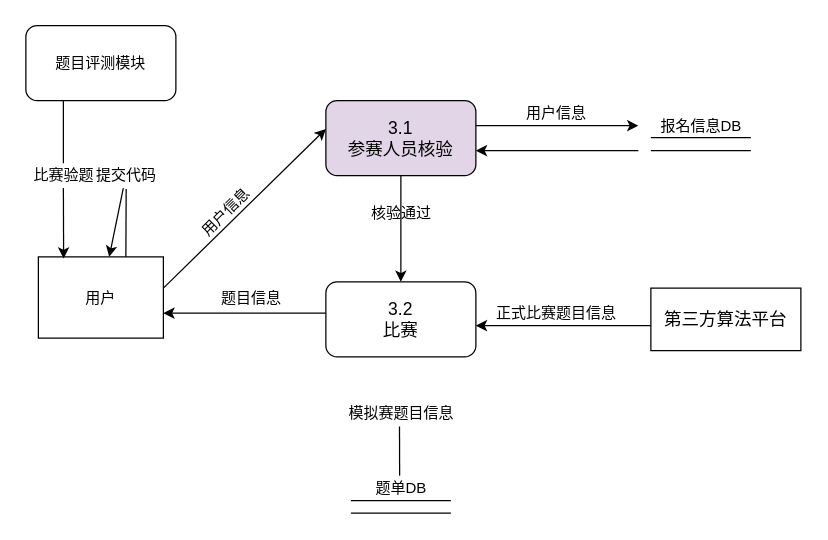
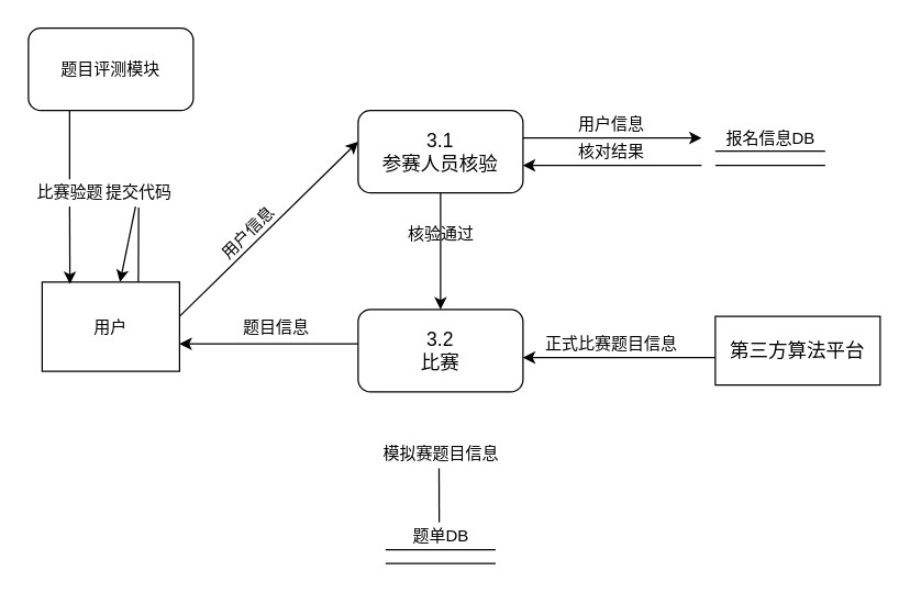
  <mxCell id="0" />
  <mxCell id="1" parent="0" />
  <mxCell id="2" value="用户" style="rounded=0;whiteSpace=wrap;html=1;" parent="1" vertex="1"><mxGeometry x="30" y="205" width="100" height="65" as="geometry" /></mxCell>
  <mxCell id="3" value="" style="endArrow=classic;html=1;rounded=0;entryX=0;entryY=0.378;entryDx=0;entryDy=0;entryPerimeter=0;" parent="1" target="18" edge="1"><mxGeometry width="50" height="50" relative="1" as="geometry"><mxPoint x="130" y="230" as="sourcePoint" /><mxPoint x="250" y="110" as="targetPoint" /></mxGeometry></mxCell>
  <mxCell id="4" value="用户信息" style="text;html=1;resizable=0;autosize=1;align=center;verticalAlign=middle;points=[];fillColor=none;strokeColor=none;rounded=0;rotation=-45;" parent="1" vertex="1"><mxGeometry x="150" y="160" width="60" height="20" as="geometry" /></mxCell>
  <mxCell id="5" value="" style="endArrow=classic;html=1;rounded=0;fontSize=14;" parent="1" edge="1"><mxGeometry width="50" height="50" relative="1" as="geometry"><mxPoint x="260" y="250" as="sourcePoint" /><mxPoint x="130" y="250" as="targetPoint" /></mxGeometry></mxCell>
  <mxCell id="6" value="3.2&lt;br&gt;比赛" style="rounded=1;whiteSpace=wrap;html=1;fontSize=14;" parent="1" vertex="1"><mxGeometry x="260" y="225" width="120" height="60" as="geometry" /></mxCell>
  <mxCell id="7" value="" style="endArrow=classic;html=1;rounded=0;fontSize=14;" parent="1" edge="1"><mxGeometry width="50" height="50" relative="1" as="geometry"><mxPoint x="520" y="260" as="sourcePoint" /><mxPoint x="380" y="260" as="targetPoint" /></mxGeometry></mxCell>
  <mxCell id="8" value="第三方算法平台" style="rounded=0;whiteSpace=wrap;html=1;fontSize=14;" parent="1" vertex="1"><mxGeometry x="520" y="230" width="120" height="50" as="geometry" /></mxCell>
  <mxCell id="9" value="" style="endArrow=none;html=1;rounded=0;fontSize=14;" parent="1" edge="1"><mxGeometry width="50" height="50" relative="1" as="geometry"><mxPoint x="520" y="120" as="sourcePoint" /><mxPoint x="600" y="120" as="targetPoint" /></mxGeometry></mxCell>
  <mxCell id="10" value="" style="endArrow=none;html=1;rounded=0;fontSize=14;" parent="1" edge="1"><mxGeometry width="50" height="50" relative="1" as="geometry"><mxPoint x="520" y="109.5" as="sourcePoint" /><mxPoint x="600" y="109.5" as="targetPoint" /></mxGeometry></mxCell>
  <mxCell id="11" value="" style="endArrow=none;html=1;rounded=0;fontSize=14;" parent="1" edge="1"><mxGeometry width="50" height="50" relative="1" as="geometry"><mxPoint x="280" y="400" as="sourcePoint" /><mxPoint x="360" y="400" as="targetPoint" /></mxGeometry></mxCell>
  <mxCell id="12" value="" style="endArrow=none;html=1;rounded=0;fontSize=14;" parent="1" edge="1"><mxGeometry width="50" height="50" relative="1" as="geometry"><mxPoint x="280" y="410" as="sourcePoint" /><mxPoint x="360" y="410" as="targetPoint" /></mxGeometry></mxCell>
  <mxCell id="13" value="&lt;font style=&quot;font-size: 12px&quot;&gt;报名信息DB&lt;/font&gt;" style="text;html=1;resizable=0;autosize=1;align=center;verticalAlign=middle;points=[];fillColor=none;strokeColor=none;rounded=0;fontSize=14;" parent="1" vertex="1"><mxGeometry x="520" y="90" width="80" height="20" as="geometry" /></mxCell>
  <mxCell id="14" value="题单DB" style="text;html=1;resizable=0;autosize=1;align=center;verticalAlign=middle;points=[];fillColor=none;strokeColor=none;rounded=0;fontSize=12;" parent="1" vertex="1"><mxGeometry x="290" y="380" width="60" height="20" as="geometry" /></mxCell>
  <mxCell id="15" value="模拟赛题目信息" style="text;html=1;resizable=0;autosize=1;align=center;verticalAlign=middle;points=[];fillColor=none;strokeColor=none;rounded=0;fontSize=12;" parent="1" vertex="1"><mxGeometry x="270" y="320" width="100" height="20" as="geometry" /></mxCell>
  <mxCell id="16" value="" style="endArrow=none;html=1;rounded=0;fontSize=14;entryX=0.489;entryY=1.033;entryDx=0;entryDy=0;entryPerimeter=0;" parent="1" target="15" edge="1"><mxGeometry width="50" height="50" relative="1" as="geometry"><mxPoint x="319" y="380" as="sourcePoint" /><mxPoint x="318.68" y="281.98" as="targetPoint" /></mxGeometry></mxCell>
  <mxCell id="17" value="核验通过" style="text;html=1;resizable=0;autosize=1;align=center;verticalAlign=middle;points=[];fillColor=none;strokeColor=none;rounded=0;fontSize=12;" parent="1" vertex="1"><mxGeometry x="290" y="160" width="60" height="20" as="geometry" /></mxCell>
- <mxCell id="18" value="3.1&lt;br style=&quot;font-size: 14px;&quot;&gt;参赛人员核验" style="rounded=1;whiteSpace=wrap;html=1;fontSize=14;fillColor=#e1d5e7;" parent="1" vertex="1"><mxGeometry x="260" y="80" width="120" height="60" as="geometry" /></mxCell>
+ <mxCell id="18" value="3.1&lt;br style=&quot;font-size: 14px;&quot;&gt;参赛人员核验" style="rounded=1;whiteSpace=wrap;html=1;fontSize=14;" parent="1" vertex="1"><mxGeometry x="260" y="80" width="120" height="60" as="geometry" /></mxCell>
  <mxCell id="19" value="" style="endArrow=classic;html=1;rounded=0;fontSize=14;" parent="1" edge="1"><mxGeometry width="50" height="50" relative="1" as="geometry"><mxPoint x="380" y="100" as="sourcePoint" /><mxPoint x="510" y="100" as="targetPoint" /></mxGeometry></mxCell>
  <mxCell id="20" value="" style="endArrow=classic;html=1;rounded=0;fontSize=14;" parent="1" edge="1"><mxGeometry width="50" height="50" relative="1" as="geometry"><mxPoint x="510" y="120" as="sourcePoint" /><mxPoint x="380" y="120" as="targetPoint" /></mxGeometry></mxCell>
  <mxCell id="21" value="" style="endArrow=classic;html=1;rounded=0;fontSize=14;" parent="1" target="6" edge="1"><mxGeometry width="50" height="50" relative="1" as="geometry"><mxPoint x="320" y="140" as="sourcePoint" /><mxPoint x="370" y="90" as="targetPoint" /></mxGeometry></mxCell>
  <mxCell id="22" value="用户信息" style="text;html=1;resizable=0;autosize=1;align=center;verticalAlign=middle;points=[];fillColor=none;strokeColor=none;rounded=0;fontSize=12;" parent="1" vertex="1"><mxGeometry x="414" y="80" width="60" height="20" as="geometry" /></mxCell>
+ <mxCell id="23" value="核对结果" style="text;html=1;resizable=0;autosize=1;align=center;verticalAlign=middle;points=[];fillColor=none;strokeColor=none;rounded=0;fontSize=12;" parent="1" vertex="1"><mxGeometry x="414" y="100" width="60" height="20" as="geometry" /></mxCell>
  <mxCell id="24" value="正式比赛题目信息" style="text;html=1;resizable=0;autosize=1;align=center;verticalAlign=middle;points=[];fillColor=none;strokeColor=none;rounded=0;fontSize=12;" parent="1" vertex="1"><mxGeometry x="389" y="240" width="110" height="20" as="geometry" /></mxCell>
  <mxCell id="25" value="题目评测模块" style="rounded=1;whiteSpace=wrap;html=1;fontSize=12;" parent="1" vertex="1"><mxGeometry x="20" y="20" width="120" height="60" as="geometry" /></mxCell>
  <mxCell id="26" value="题目信息" style="text;html=1;resizable=0;autosize=1;align=center;verticalAlign=middle;points=[];fillColor=none;strokeColor=none;rounded=0;fontSize=12;" parent="1" vertex="1"><mxGeometry x="170" y="227.5" width="60" height="20" as="geometry" /></mxCell>
  <mxCell id="27" value="" style="endArrow=classic;html=1;rounded=0;startArrow=none;" edge="1" parent="1" source="28" target="2"><mxGeometry width="50" height="50" relative="1" as="geometry"><mxPoint x="100" y="205" as="sourcePoint" /><mxPoint x="150" y="155" as="targetPoint" /></mxGeometry></mxCell>
  <mxCell id="28" value="提交代码" style="text;html=1;resizable=0;autosize=1;align=center;verticalAlign=middle;points=[];fillColor=none;strokeColor=none;rounded=0;" vertex="1" parent="1"><mxGeometry x="70" y="130" width="60" height="20" as="geometry" /></mxCell>
  <mxCell id="29" value="" style="endArrow=none;html=1;rounded=0;entryX=0.504;entryY=1.039;entryDx=0;entryDy=0;entryPerimeter=0;" edge="1" parent="1" target="28"><mxGeometry width="50" height="50" relative="1" as="geometry"><mxPoint x="100" y="205" as="sourcePoint" /><mxPoint x="100.76" y="79.1" as="targetPoint" /></mxGeometry></mxCell>
  <mxCell id="30" value="" style="endArrow=classic;html=1;rounded=0;startArrow=none;entryX=0.202;entryY=0.021;entryDx=0;entryDy=0;entryPerimeter=0;" edge="1" parent="1" target="2"><mxGeometry width="50" height="50" relative="1" as="geometry"><mxPoint x="50" y="150" as="sourcePoint" /><mxPoint x="50" y="200" as="targetPoint" /></mxGeometry></mxCell>
  <mxCell id="31" value="比赛验题" style="text;html=1;resizable=0;autosize=1;align=center;verticalAlign=middle;points=[];fillColor=none;strokeColor=none;rounded=0;" vertex="1" parent="1"><mxGeometry x="20" y="130" width="60" height="20" as="geometry" /></mxCell>
  <mxCell id="32" value="" style="endArrow=none;html=1;rounded=0;" edge="1" parent="1"><mxGeometry width="50" height="50" relative="1" as="geometry"><mxPoint x="50" y="80" as="sourcePoint" /><mxPoint x="50" y="130" as="targetPoint" /></mxGeometry></mxCell>
